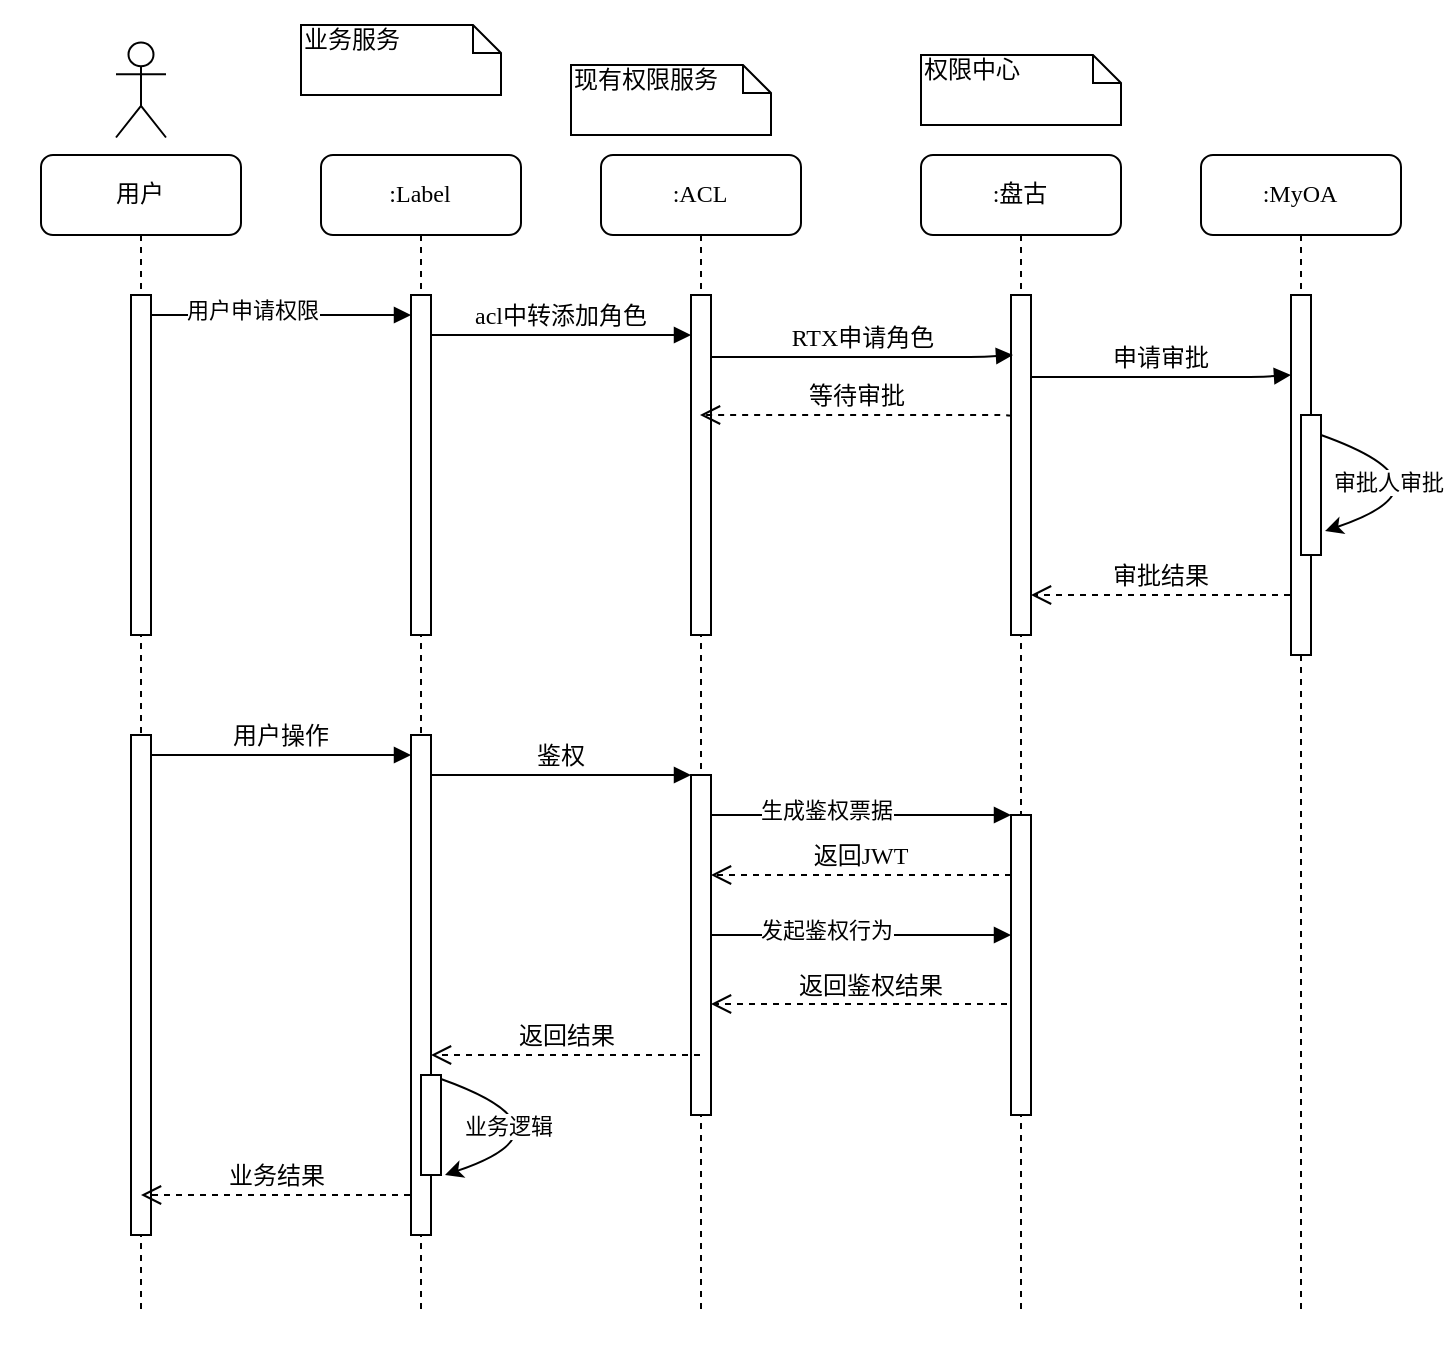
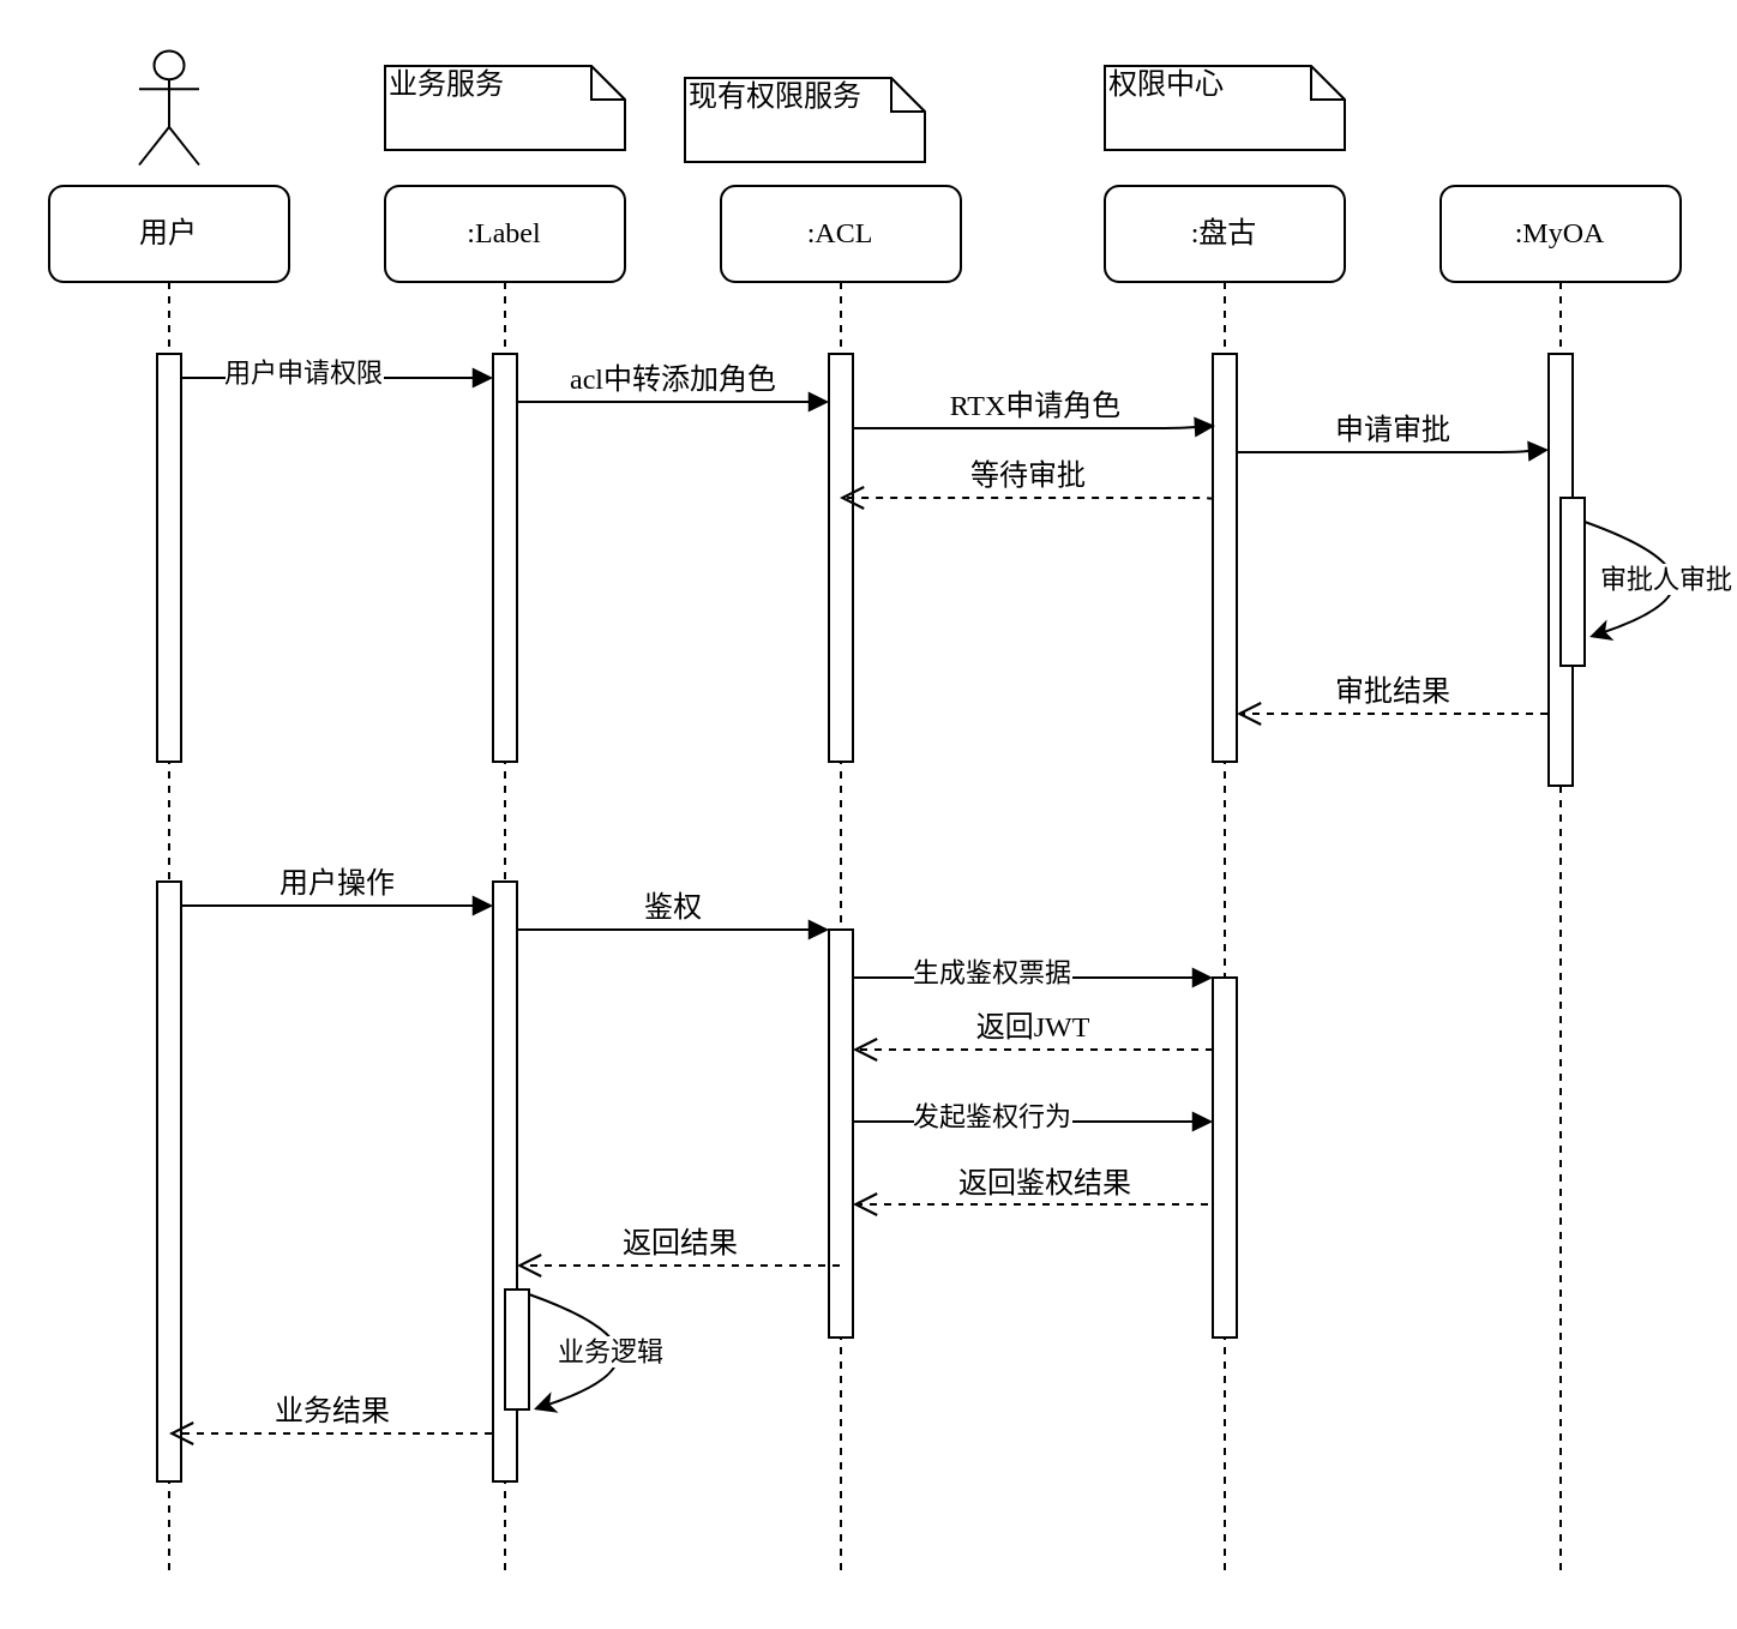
  <mxCell id="0" />
  <mxCell id="1" parent="0" />
  <mxCell id="2" value=":ACL" style="shape=umlLifeline;perimeter=lifelinePerimeter;whiteSpace=wrap;html=1;container=1;collapsible=0;recursiveResize=0;outlineConnect=0;rounded=1;shadow=0;comic=0;labelBackgroundColor=none;strokeWidth=1;fontFamily=Verdana;fontSize=12;align=center;" parent="1" vertex="1"><mxGeometry x="300" y="77" width="100" height="580" as="geometry" /></mxCell>
  <mxCell id="3" value="" style="html=1;points=[];perimeter=orthogonalPerimeter;rounded=0;shadow=0;comic=0;labelBackgroundColor=none;strokeWidth=1;fontFamily=Verdana;fontSize=12;align=center;" parent="2" vertex="1"><mxGeometry x="45" y="310" width="10" height="170" as="geometry" /></mxCell>
  <mxCell id="4" value="返回JWT" style="html=1;verticalAlign=bottom;endArrow=open;dashed=1;endSize=8;labelBackgroundColor=none;fontFamily=Verdana;fontSize=12;edgeStyle=elbowEdgeStyle;elbow=vertical;" edge="1" parent="2"><mxGeometry relative="1" as="geometry"><mxPoint x="55" y="360" as="targetPoint" /><Array as="points"><mxPoint x="95" y="360" /><mxPoint x="125" y="360" /><mxPoint x="135" y="360" /><mxPoint x="165" y="350" /></Array><mxPoint x="205" y="360" as="sourcePoint" /></mxGeometry></mxCell>
  <mxCell id="5" value="返回鉴权结果" style="html=1;verticalAlign=bottom;endArrow=open;dashed=1;endSize=8;labelBackgroundColor=none;fontFamily=Verdana;fontSize=12;edgeStyle=elbowEdgeStyle;elbow=vertical;" edge="1" parent="2"><mxGeometry relative="1" as="geometry"><mxPoint x="55" y="424.5" as="targetPoint" /><Array as="points"><mxPoint x="105" y="424.5" /><mxPoint x="135" y="424.5" /><mxPoint x="145" y="424.5" /><mxPoint x="175" y="414.5" /></Array><mxPoint x="215" y="424.5" as="sourcePoint" /></mxGeometry></mxCell>
  <mxCell id="6" value="" style="html=1;points=[];perimeter=orthogonalPerimeter;rounded=0;shadow=0;comic=0;labelBackgroundColor=none;strokeWidth=1;fontFamily=Verdana;fontSize=12;align=center;" vertex="1" parent="2"><mxGeometry x="45" y="70" width="10" height="170" as="geometry" /></mxCell>
  <mxCell id="7" value=":盘古" style="shape=umlLifeline;perimeter=lifelinePerimeter;whiteSpace=wrap;html=1;container=1;collapsible=0;recursiveResize=0;outlineConnect=0;rounded=1;shadow=0;comic=0;labelBackgroundColor=none;strokeWidth=1;fontFamily=Verdana;fontSize=12;align=center;" parent="1" vertex="1"><mxGeometry x="460" y="77" width="100" height="580" as="geometry" /></mxCell>
  <mxCell id="8" value="" style="html=1;points=[];perimeter=orthogonalPerimeter;rounded=0;shadow=0;comic=0;labelBackgroundColor=none;strokeWidth=1;fontFamily=Verdana;fontSize=12;align=center;" parent="7" vertex="1"><mxGeometry x="45" y="330" width="10" height="150" as="geometry" /></mxCell>
  <mxCell id="9" value="" style="html=1;verticalAlign=bottom;endArrow=block;entryX=0;entryY=0;labelBackgroundColor=none;fontFamily=Verdana;fontSize=12;edgeStyle=elbowEdgeStyle;elbow=vertical;" edge="1" parent="7"><mxGeometry relative="1" as="geometry"><mxPoint x="-105" y="390" as="sourcePoint" /><mxPoint x="45" y="390.0" as="targetPoint" /></mxGeometry></mxCell>
  <mxCell id="10" value="发起鉴权行为" style="edgeLabel;html=1;align=center;verticalAlign=middle;resizable=0;points=[];" vertex="1" connectable="0" parent="9"><mxGeometry x="-0.24" y="3" relative="1" as="geometry"><mxPoint as="offset" /></mxGeometry></mxCell>
  <mxCell id="11" value="" style="html=1;points=[];perimeter=orthogonalPerimeter;rounded=0;shadow=0;comic=0;labelBackgroundColor=none;strokeWidth=1;fontFamily=Verdana;fontSize=12;align=center;" vertex="1" parent="7"><mxGeometry x="45" y="70" width="10" height="170" as="geometry" /></mxCell>
  <mxCell id="12" value="申请审批" style="html=1;verticalAlign=bottom;endArrow=block;labelBackgroundColor=none;fontFamily=Verdana;fontSize=12;edgeStyle=elbowEdgeStyle;elbow=horizontal;exitX=1;exitY=0.182;exitDx=0;exitDy=0;exitPerimeter=0;" edge="1" parent="7" target="14"><mxGeometry relative="1" as="geometry"><mxPoint x="55" y="110.94" as="sourcePoint" /><mxPoint x="180" y="110" as="targetPoint" /><Array as="points"><mxPoint x="170" y="110" /><mxPoint x="220" y="100" /><mxPoint x="190" y="111" /><mxPoint x="206" y="110" /></Array></mxGeometry></mxCell>
  <mxCell id="13" value=":MyOA" style="shape=umlLifeline;perimeter=lifelinePerimeter;whiteSpace=wrap;html=1;container=1;collapsible=0;recursiveResize=0;outlineConnect=0;rounded=1;shadow=0;comic=0;labelBackgroundColor=none;strokeWidth=1;fontFamily=Verdana;fontSize=12;align=center;" parent="1" vertex="1"><mxGeometry x="600" y="77" width="100" height="580" as="geometry" /></mxCell>
  <mxCell id="14" value="" style="html=1;points=[];perimeter=orthogonalPerimeter;rounded=0;shadow=0;comic=0;labelBackgroundColor=none;strokeWidth=1;fontFamily=Verdana;fontSize=12;align=center;" parent="13" vertex="1"><mxGeometry x="45" y="70" width="10" height="180" as="geometry" /></mxCell>
  <mxCell id="15" value="" style="html=1;points=[];perimeter=orthogonalPerimeter;rounded=0;shadow=0;comic=0;labelBackgroundColor=none;strokeWidth=1;fontFamily=Verdana;fontSize=12;align=center;" parent="13" vertex="1"><mxGeometry x="50" y="130" width="10" height="70" as="geometry" /></mxCell>
  <mxCell id="16" value="" style="endArrow=classic;html=1;curved=1;exitX=1;exitY=0.143;exitDx=0;exitDy=0;exitPerimeter=0;entryX=1.2;entryY=0.829;entryDx=0;entryDy=0;entryPerimeter=0;" edge="1" parent="13" source="15" target="15"><mxGeometry width="50" height="50" relative="1" as="geometry"><mxPoint x="-230" y="310" as="sourcePoint" /><mxPoint x="130" y="210" as="targetPoint" /><Array as="points"><mxPoint x="130" y="165" /></Array></mxGeometry></mxCell>
  <mxCell id="17" value="审批人审批" style="edgeLabel;html=1;align=center;verticalAlign=middle;resizable=0;points=[];" vertex="1" connectable="0" parent="16"><mxGeometry x="-0.451" y="-11" relative="1" as="geometry"><mxPoint as="offset" /></mxGeometry></mxCell>
  <mxCell id="18" value=":Label" style="shape=umlLifeline;perimeter=lifelinePerimeter;whiteSpace=wrap;html=1;container=1;collapsible=0;recursiveResize=0;outlineConnect=0;rounded=1;shadow=0;comic=0;labelBackgroundColor=none;strokeWidth=1;fontFamily=Verdana;fontSize=12;align=center;" parent="1" vertex="1"><mxGeometry x="160" y="77" width="100" height="580" as="geometry" /></mxCell>
  <mxCell id="19" value="" style="html=1;points=[];perimeter=orthogonalPerimeter;rounded=0;shadow=0;comic=0;labelBackgroundColor=none;strokeWidth=1;fontFamily=Verdana;fontSize=12;align=center;" parent="18" vertex="1"><mxGeometry x="45" y="290" width="10" height="250" as="geometry" /></mxCell>
  <mxCell id="20" value="返回结果" style="html=1;verticalAlign=bottom;endArrow=open;dashed=1;endSize=8;labelBackgroundColor=none;fontFamily=Verdana;fontSize=12;edgeStyle=elbowEdgeStyle;elbow=vertical;" edge="1" parent="18"><mxGeometry relative="1" as="geometry"><mxPoint x="55" y="450" as="targetPoint" /><Array as="points"><mxPoint x="105" y="450" /><mxPoint x="135" y="450" /><mxPoint x="145" y="450" /><mxPoint x="175" y="440" /></Array><mxPoint x="189.5" y="450" as="sourcePoint" /></mxGeometry></mxCell>
  <mxCell id="21" value="" style="html=1;points=[];perimeter=orthogonalPerimeter;rounded=0;shadow=0;comic=0;labelBackgroundColor=none;strokeWidth=1;fontFamily=Verdana;fontSize=12;align=center;" vertex="1" parent="18"><mxGeometry x="45" y="70" width="10" height="170" as="geometry" /></mxCell>
  <mxCell id="22" value="" style="html=1;points=[];perimeter=orthogonalPerimeter;rounded=0;shadow=0;comic=0;labelBackgroundColor=none;strokeWidth=1;fontFamily=Verdana;fontSize=12;align=center;" vertex="1" parent="18"><mxGeometry x="50" y="460" width="10" height="50" as="geometry" /></mxCell>
  <mxCell id="23" value="" style="endArrow=classic;html=1;curved=1;exitX=1;exitY=0.143;exitDx=0;exitDy=0;exitPerimeter=0;entryX=1.2;entryY=0.829;entryDx=0;entryDy=0;entryPerimeter=0;" edge="1" parent="18"><mxGeometry width="50" height="50" relative="1" as="geometry"><mxPoint x="60" y="461.98" as="sourcePoint" /><mxPoint x="62" y="510" as="targetPoint" /><Array as="points"><mxPoint x="130" y="486.97" /></Array></mxGeometry></mxCell>
  <mxCell id="24" value="业务逻辑" style="edgeLabel;html=1;align=center;verticalAlign=middle;resizable=0;points=[];" vertex="1" connectable="0" parent="23"><mxGeometry x="-0.451" y="-11" relative="1" as="geometry"><mxPoint as="offset" /></mxGeometry></mxCell>
  <mxCell id="25" value="鉴权" style="html=1;verticalAlign=bottom;endArrow=block;entryX=0;entryY=0;labelBackgroundColor=none;fontFamily=Verdana;fontSize=12;edgeStyle=elbowEdgeStyle;elbow=vertical;" parent="1" source="19" target="3" edge="1"><mxGeometry relative="1" as="geometry"><mxPoint x="280" y="397" as="sourcePoint" /></mxGeometry></mxCell>
  <mxCell id="26" value="" style="html=1;verticalAlign=bottom;endArrow=block;entryX=0;entryY=0;labelBackgroundColor=none;fontFamily=Verdana;fontSize=12;edgeStyle=elbowEdgeStyle;elbow=vertical;" parent="1" source="3" target="8" edge="1"><mxGeometry relative="1" as="geometry"><mxPoint x="430" y="407" as="sourcePoint" /></mxGeometry></mxCell>
  <mxCell id="27" value="生成鉴权票据" style="edgeLabel;html=1;align=center;verticalAlign=middle;resizable=0;points=[];" vertex="1" connectable="0" parent="26"><mxGeometry x="-0.24" y="3" relative="1" as="geometry"><mxPoint as="offset" /></mxGeometry></mxCell>
- <mxCell id="28" value="业务服务" style="shape=note;whiteSpace=wrap;html=1;size=14;verticalAlign=top;align=left;spacingTop=-6;rounded=0;shadow=0;comic=0;labelBackgroundColor=none;strokeWidth=1;fontFamily=Verdana;fontSize=12" parent="1" vertex="1"><mxGeometry x="150" y="12" width="100" height="35" as="geometry" /></mxCell>
+ <mxCell id="28" value="业务服务" style="shape=note;whiteSpace=wrap;html=1;size=14;verticalAlign=top;align=left;spacingTop=-6;rounded=0;shadow=0;comic=0;labelBackgroundColor=none;strokeWidth=1;fontFamily=Verdana;fontSize=12" parent="1" vertex="1"><mxGeometry x="160" y="27" width="100" height="35" as="geometry" /></mxCell>
  <mxCell id="29" value="现有权限服务" style="shape=note;whiteSpace=wrap;html=1;size=14;verticalAlign=top;align=left;spacingTop=-6;rounded=0;shadow=0;comic=0;labelBackgroundColor=none;strokeWidth=1;fontFamily=Verdana;fontSize=12" parent="1" vertex="1"><mxGeometry x="285" y="32" width="100" height="35" as="geometry" /></mxCell>
  <mxCell id="30" value="权限中心" style="shape=note;whiteSpace=wrap;html=1;size=14;verticalAlign=top;align=left;spacingTop=-6;rounded=0;shadow=0;comic=0;labelBackgroundColor=none;strokeWidth=1;fontFamily=Verdana;fontSize=12" parent="1" vertex="1"><mxGeometry x="460" y="27" width="100" height="35" as="geometry" /></mxCell>
  <mxCell id="31" value="用户" style="shape=umlLifeline;perimeter=lifelinePerimeter;whiteSpace=wrap;html=1;container=1;collapsible=0;recursiveResize=0;outlineConnect=0;rounded=1;shadow=0;comic=0;labelBackgroundColor=none;strokeWidth=1;fontFamily=Verdana;fontSize=12;align=center;" vertex="1" parent="1"><mxGeometry x="20" y="77" width="100" height="580" as="geometry" /></mxCell>
  <mxCell id="32" value="" style="html=1;points=[];perimeter=orthogonalPerimeter;rounded=0;shadow=0;comic=0;labelBackgroundColor=none;strokeWidth=1;fontFamily=Verdana;fontSize=12;align=center;" vertex="1" parent="31"><mxGeometry x="45" y="290" width="10" height="250" as="geometry" /></mxCell>
  <mxCell id="33" value="" style="html=1;points=[];perimeter=orthogonalPerimeter;rounded=0;shadow=0;comic=0;labelBackgroundColor=none;strokeWidth=1;fontFamily=Verdana;fontSize=12;align=center;" vertex="1" parent="31"><mxGeometry x="45" y="70" width="10" height="170" as="geometry" /></mxCell>
  <mxCell id="34" value="" style="html=1;verticalAlign=bottom;endArrow=block;entryX=0;entryY=0;labelBackgroundColor=none;fontFamily=Verdana;fontSize=12;edgeStyle=elbowEdgeStyle;elbow=horizontal;" edge="1" parent="31"><mxGeometry relative="1" as="geometry"><mxPoint x="55" y="80" as="sourcePoint" /><mxPoint x="185" y="80" as="targetPoint" /></mxGeometry></mxCell>
  <mxCell id="35" value="用户申请权限" style="edgeLabel;html=1;align=center;verticalAlign=middle;resizable=0;points=[];" vertex="1" connectable="0" parent="34"><mxGeometry x="-0.231" y="3" relative="1" as="geometry"><mxPoint as="offset" /></mxGeometry></mxCell>
  <mxCell id="36" value="" style="shape=umlActor;verticalLabelPosition=bottom;verticalAlign=top;html=1;" vertex="1" parent="1"><mxGeometry x="57.5" y="20.75" width="25" height="47.5" as="geometry" /></mxCell>
  <mxCell id="37" value="用户操作" style="html=1;verticalAlign=bottom;endArrow=block;entryX=0;entryY=0;labelBackgroundColor=none;fontFamily=Verdana;fontSize=12;edgeStyle=elbowEdgeStyle;elbow=vertical;" edge="1" parent="1"><mxGeometry relative="1" as="geometry"><mxPoint x="75" y="377" as="sourcePoint" /><mxPoint x="205" y="377" as="targetPoint" /></mxGeometry></mxCell>
  <mxCell id="38" value="acl中转添加角色" style="html=1;verticalAlign=bottom;endArrow=block;entryX=0;entryY=0;labelBackgroundColor=none;fontFamily=Verdana;fontSize=12;edgeStyle=elbowEdgeStyle;elbow=horizontal;" edge="1" parent="1"><mxGeometry relative="1" as="geometry"><mxPoint x="215" y="167" as="sourcePoint" /><mxPoint x="345" y="167" as="targetPoint" /></mxGeometry></mxCell>
  <mxCell id="39" value="RTX申请角色" style="html=1;verticalAlign=bottom;endArrow=block;labelBackgroundColor=none;fontFamily=Verdana;fontSize=12;edgeStyle=elbowEdgeStyle;elbow=horizontal;exitX=1;exitY=0.182;exitDx=0;exitDy=0;exitPerimeter=0;" edge="1" parent="1" source="6"><mxGeometry relative="1" as="geometry"><mxPoint x="360" y="177" as="sourcePoint" /><mxPoint x="506" y="177" as="targetPoint" /><Array as="points"><mxPoint x="490" y="177" /><mxPoint x="470" y="177" /><mxPoint x="520" y="167" /><mxPoint x="490" y="178" /><mxPoint x="506" y="177" /></Array></mxGeometry></mxCell>
  <mxCell id="40" value="审批结果" style="html=1;verticalAlign=bottom;endArrow=open;dashed=1;endSize=8;labelBackgroundColor=none;fontFamily=Verdana;fontSize=12;edgeStyle=elbowEdgeStyle;elbow=vertical;" edge="1" parent="1" target="11"><mxGeometry relative="1" as="geometry"><mxPoint x="540" y="297" as="targetPoint" /><Array as="points"><mxPoint x="560" y="297" /><mxPoint x="590" y="297" /><mxPoint x="600" y="297" /><mxPoint x="630" y="287" /></Array><mxPoint x="644.5" y="297" as="sourcePoint" /></mxGeometry></mxCell>
  <mxCell id="41" value="等待审批" style="html=1;verticalAlign=bottom;endArrow=open;dashed=1;endSize=8;labelBackgroundColor=none;fontFamily=Verdana;fontSize=12;edgeStyle=elbowEdgeStyle;elbow=vertical;exitX=0;exitY=0.359;exitDx=0;exitDy=0;exitPerimeter=0;" edge="1" parent="1" source="11" target="2"><mxGeometry relative="1" as="geometry"><mxPoint x="380" y="207" as="targetPoint" /><Array as="points"><mxPoint x="415" y="207" /><mxPoint x="445" y="207" /><mxPoint x="455" y="207" /><mxPoint x="485" y="197" /></Array><mxPoint x="499.5" y="207" as="sourcePoint" /></mxGeometry></mxCell>
  <mxCell id="42" value="业务结果" style="html=1;verticalAlign=bottom;endArrow=open;dashed=1;endSize=8;labelBackgroundColor=none;fontFamily=Verdana;fontSize=12;edgeStyle=elbowEdgeStyle;elbow=vertical;" edge="1" parent="1"><mxGeometry relative="1" as="geometry"><mxPoint x="70" y="597" as="targetPoint" /><Array as="points"><mxPoint x="120" y="597" /><mxPoint x="150" y="597" /><mxPoint x="160" y="597" /><mxPoint x="190" y="587" /></Array><mxPoint x="204.5" y="597" as="sourcePoint" /></mxGeometry></mxCell>
